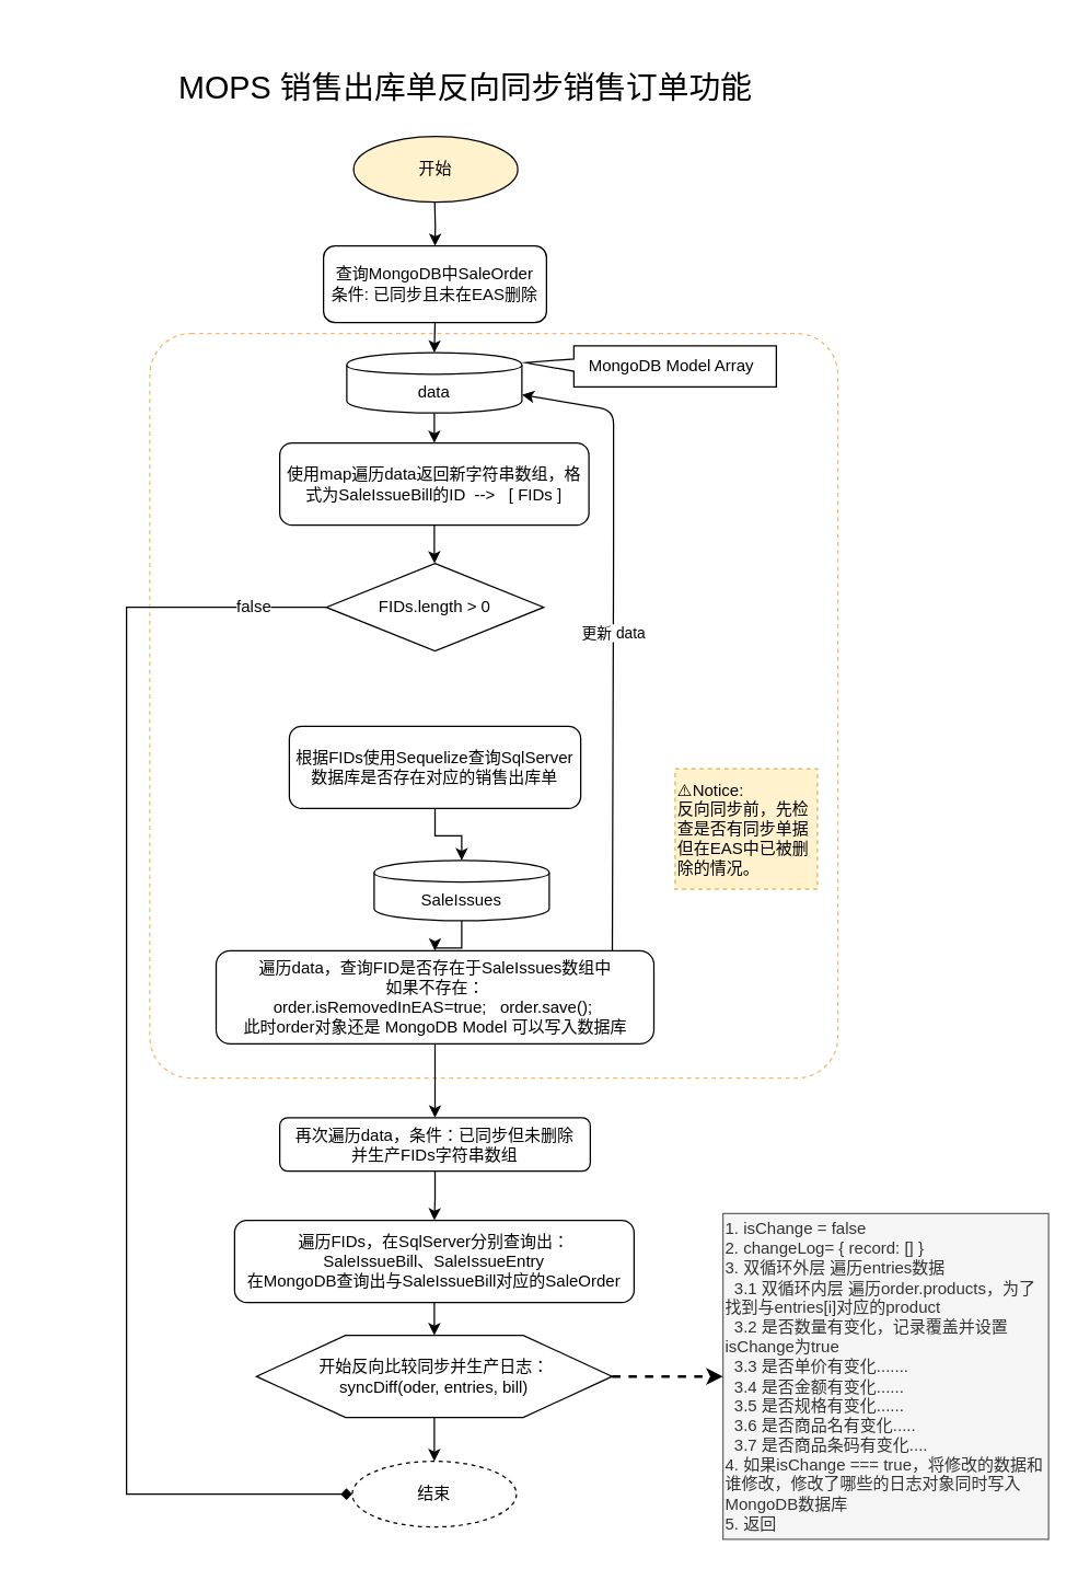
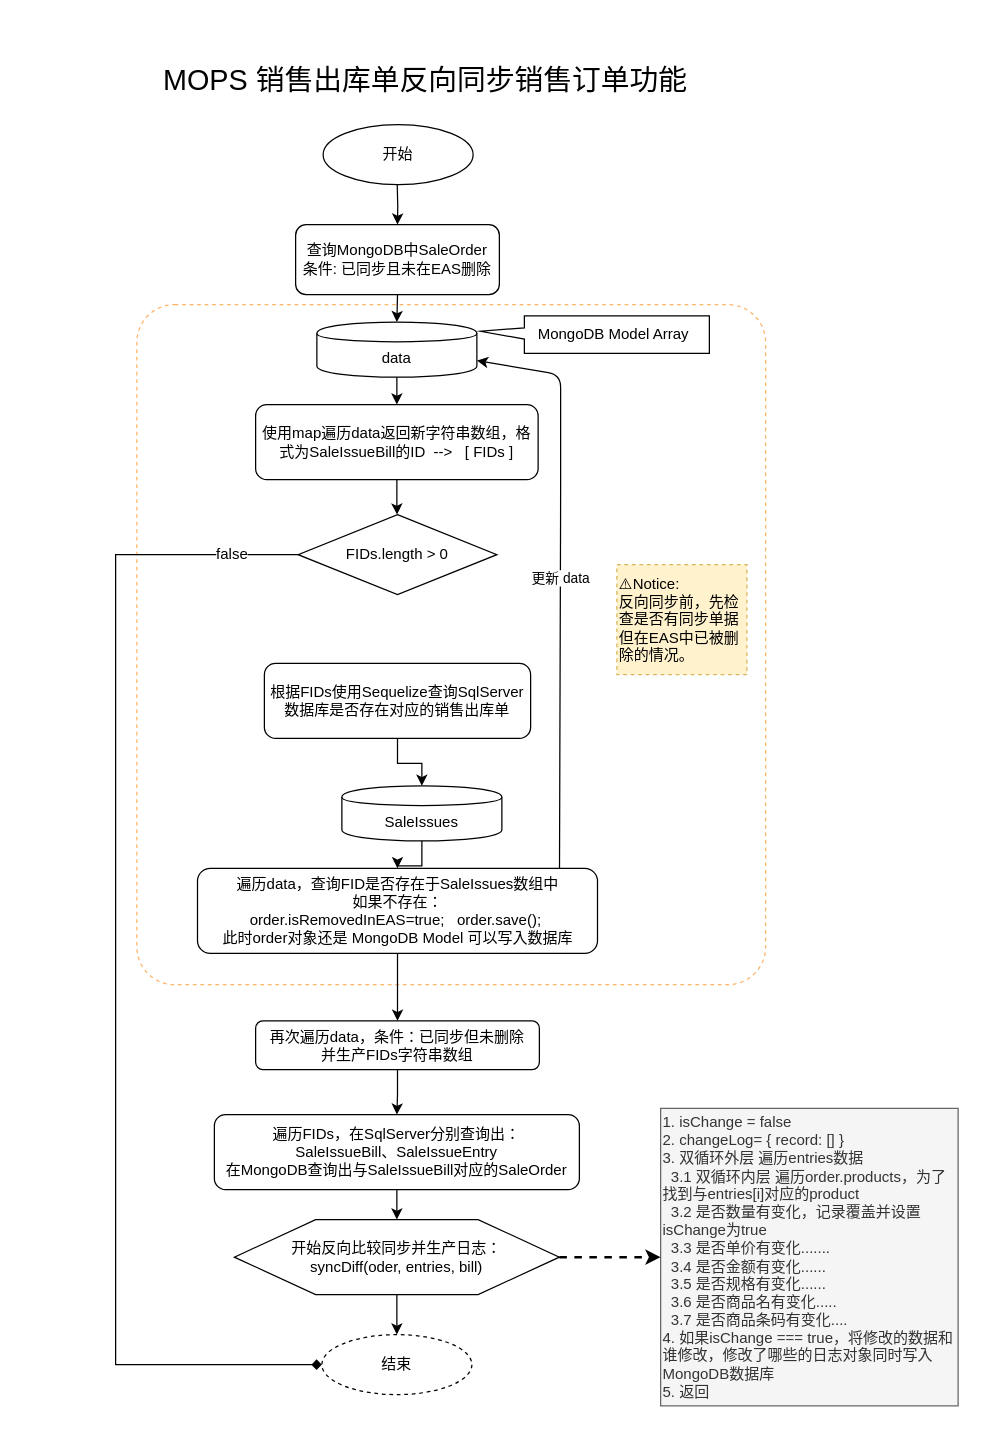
  <mxCell id="0" />
  <mxCell id="1" parent="0" />
  <mxCell id="2" value="" style="rounded=1;whiteSpace=wrap;html=1;fillColor=none;arcSize=6;dashed=1;strokeColor=#FFB366;" vertex="1" parent="1"><mxGeometry x="109" y="243" width="503" height="544" as="geometry" /></mxCell>
  <mxCell id="3" value="" style="edgeStyle=orthogonalEdgeStyle;rounded=0;orthogonalLoop=1;jettySize=auto;html=1;" edge="1" parent="1" target="4"><mxGeometry relative="1" as="geometry"><mxPoint x="317.167" y="142.933" as="sourcePoint" /></mxGeometry></mxCell>
  <mxCell id="4" value="查询MongoDB中SaleOrder&lt;br&gt;条件: 已同步且未在EAS删除&lt;br&gt;" style="rounded=1;whiteSpace=wrap;html=1;" vertex="1" parent="1"><mxGeometry x="236" y="179" width="163" height="56" as="geometry" /></mxCell>
  <mxCell id="5" value="data" style="shape=cylinder;whiteSpace=wrap;html=1;boundedLbl=1;backgroundOutline=1;" vertex="1" parent="1"><mxGeometry x="253" y="257" width="128" height="44" as="geometry" /></mxCell>
  <mxCell id="6" style="edgeStyle=orthogonalEdgeStyle;rounded=0;orthogonalLoop=1;jettySize=auto;html=1;exitX=0.5;exitY=1;exitDx=0;exitDy=0;entryX=0.5;entryY=0;entryDx=0;entryDy=0;" edge="1" parent="1" source="4" target="5"><mxGeometry relative="1" as="geometry" /></mxCell>
  <mxCell id="7" value="MongoDB Model Array" style="shape=callout;whiteSpace=wrap;html=1;perimeter=calloutPerimeter;size=35;position=0.32;position2=0.41;base=9;direction=south;" vertex="1" parent="1"><mxGeometry x="384" y="252" width="183" height="30" as="geometry" /></mxCell>
  <mxCell id="8" value="" style="edgeStyle=orthogonalEdgeStyle;rounded=0;orthogonalLoop=1;jettySize=auto;html=1;" edge="1" parent="1" source="9"><mxGeometry relative="1" as="geometry"><mxPoint x="317.167" y="411" as="targetPoint" /></mxGeometry></mxCell>
  <mxCell id="9" value="使用map遍历data返回新字符串数组，格式为SaleIssueBill的ID&amp;nbsp; --&amp;gt;&amp;nbsp; &amp;nbsp;[ FIDs ]" style="rounded=1;whiteSpace=wrap;html=1;" vertex="1" parent="1"><mxGeometry x="204" y="323" width="226" height="60" as="geometry" /></mxCell>
  <mxCell id="10" value="" style="edgeStyle=orthogonalEdgeStyle;rounded=0;orthogonalLoop=1;jettySize=auto;html=1;" edge="1" parent="1" source="5" target="9"><mxGeometry relative="1" as="geometry" /></mxCell>
  <mxCell id="11" value="FIDs.length &amp;gt; 0" style="rhombus;whiteSpace=wrap;html=1;" vertex="1" parent="1"><mxGeometry x="238" y="411" width="159" height="64" as="geometry" /></mxCell>
- <mxCell id="12" value="开始" style="ellipse;whiteSpace=wrap;html=1;fillColor=#fff2cc;" vertex="1" parent="1"><mxGeometry x="258" y="99" width="120" height="48" as="geometry" /></mxCell>
+ <mxCell id="12" value="开始" style="ellipse;whiteSpace=wrap;html=1;" vertex="1" parent="1"><mxGeometry x="258" y="99" width="120" height="48" as="geometry" /></mxCell>
  <mxCell id="13" value="根据FIDs使用Sequelize查询SqlServer数据库是否存在对应的销售出库单" style="rounded=1;whiteSpace=wrap;html=1;" vertex="1" parent="1"><mxGeometry x="211" y="530" width="213" height="60" as="geometry" /></mxCell>
  <mxCell id="14" value="&lt;div&gt;&lt;span&gt;SaleIssues&lt;/span&gt;&lt;/div&gt;" style="shape=cylinder;whiteSpace=wrap;html=1;boundedLbl=1;backgroundOutline=1;" vertex="1" parent="1"><mxGeometry x="273" y="628" width="128" height="44" as="geometry" /></mxCell>
  <mxCell id="15" value="" style="edgeStyle=orthogonalEdgeStyle;rounded=0;orthogonalLoop=1;jettySize=auto;html=1;" edge="1" parent="1" source="13" target="14"><mxGeometry relative="1" as="geometry" /></mxCell>
  <mxCell id="16" value="遍历data，查询FID是否存在于SaleIssues数组中&lt;br&gt;如果不存在：&lt;br&gt;&lt;span&gt;order&lt;/span&gt;&lt;span&gt;.&lt;/span&gt;&lt;span&gt;isRemovedInEAS&lt;/span&gt;&lt;span&gt;=&lt;/span&gt;&lt;span&gt;true&lt;/span&gt;&lt;span&gt;;&amp;nbsp; &amp;nbsp;order.save();&amp;nbsp;&lt;br&gt;此时order对象还是&amp;nbsp;&lt;/span&gt;MongoDB Model 可以写入数据库&lt;span&gt;&lt;br&gt;&lt;/span&gt;" style="rounded=1;whiteSpace=wrap;html=1;" vertex="1" parent="1"><mxGeometry x="157.5" y="694" width="320" height="68" as="geometry" /></mxCell>
  <mxCell id="17" value="" style="edgeStyle=orthogonalEdgeStyle;rounded=0;orthogonalLoop=1;jettySize=auto;html=1;" edge="1" parent="1" source="14" target="16"><mxGeometry relative="1" as="geometry" /></mxCell>
- <mxCell id="18" value="⚠️Notice:&amp;nbsp;&lt;br&gt;反向同步前，先检查是否有同步单据但在EAS中已被删除的情况。" style="text;html=1;strokeColor=#d6b656;fillColor=#fff2cc;align=left;verticalAlign=middle;whiteSpace=wrap;rounded=0;dashed=1;" vertex="1" parent="1"><mxGeometry x="493" y="561" width="104" height="88" as="geometry" /></mxCell>
+ <mxCell id="18" value="⚠️Notice:&amp;nbsp;&lt;br&gt;反向同步前，先检查是否有同步单据但在EAS中已被删除的情况。" style="text;html=1;strokeColor=#d6b656;fillColor=#fff2cc;align=left;verticalAlign=middle;whiteSpace=wrap;rounded=0;dashed=1;" vertex="1" parent="1"><mxGeometry x="493" y="451" width="104" height="88" as="geometry" /></mxCell>
  <mxCell id="19" value="更新 data" style="endArrow=classic;html=1;entryX=1;entryY=0.7;entryDx=0;entryDy=0;exitX=0.905;exitY=0.005;exitDx=0;exitDy=0;exitPerimeter=0;" edge="1" parent="1" source="16" target="5"><mxGeometry width="50" height="50" relative="1" as="geometry"><mxPoint x="448" y="662" as="sourcePoint" /><mxPoint x="562" y="631" as="targetPoint" /><Array as="points"><mxPoint x="448" y="399" /><mxPoint x="448" y="299" /></Array></mxGeometry></mxCell>
  <mxCell id="20" value="再次遍历data，条件：已同步但未删除&lt;br&gt;并生产FIDs字符串数组&lt;br&gt;" style="rounded=1;whiteSpace=wrap;html=1;align=center;" vertex="1" parent="1"><mxGeometry x="204" y="816" width="227" height="39" as="geometry" /></mxCell>
  <mxCell id="21" value="" style="edgeStyle=orthogonalEdgeStyle;rounded=0;orthogonalLoop=1;jettySize=auto;html=1;" edge="1" parent="1" source="16" target="20"><mxGeometry relative="1" as="geometry" /></mxCell>
  <mxCell id="22" value="遍历FIDs，在SqlServer分别查询出：&lt;br&gt;SaleIssueBill、SaleIssueEntry&lt;br&gt;在MongoDB查询出与SaleIssueBill对应的SaleOrder&lt;br&gt;" style="rounded=1;whiteSpace=wrap;html=1;strokeColor=#000000;fillColor=none;align=center;" vertex="1" parent="1"><mxGeometry x="171" y="891" width="292" height="60" as="geometry" /></mxCell>
  <mxCell id="23" value="" style="edgeStyle=orthogonalEdgeStyle;rounded=0;orthogonalLoop=1;jettySize=auto;html=1;" edge="1" parent="1" source="20" target="22"><mxGeometry relative="1" as="geometry" /></mxCell>
  <mxCell id="24" value="开始反向比较同步并生产日志：&lt;br&gt;syncDiff(oder, entries, bill)" style="shape=hexagon;perimeter=hexagonPerimeter2;whiteSpace=wrap;html=1;strokeColor=#000000;fillColor=none;align=center;" vertex="1" parent="1"><mxGeometry x="187" y="975" width="260" height="60" as="geometry" /></mxCell>
  <mxCell id="25" value="" style="edgeStyle=orthogonalEdgeStyle;rounded=0;orthogonalLoop=1;jettySize=auto;html=1;" edge="1" parent="1" source="22" target="24"><mxGeometry relative="1" as="geometry" /></mxCell>
  <mxCell id="26" value="结束" style="ellipse;whiteSpace=wrap;html=1;dashed=1;" vertex="1" parent="1"><mxGeometry x="257" y="1067" width="120" height="48" as="geometry" /></mxCell>
  <mxCell id="27" value="" style="edgeStyle=orthogonalEdgeStyle;rounded=0;orthogonalLoop=1;jettySize=auto;html=1;entryX=0;entryY=0.5;entryDx=0;entryDy=0;endArrow=diamond;" edge="1" parent="1" source="11" target="26"><mxGeometry relative="1" as="geometry"><mxPoint x="-13" y="1099" as="targetPoint" /><Array as="points"><mxPoint x="92" y="443" /><mxPoint x="92" y="1091" /></Array></mxGeometry></mxCell>
  <mxCell id="28" value="false" style="text;html=1;resizable=0;points=[];align=center;verticalAlign=middle;labelBackgroundColor=#ffffff;" vertex="1" connectable="0" parent="27"><mxGeometry x="-0.888" y="-1" relative="1" as="geometry"><mxPoint as="offset" /></mxGeometry></mxCell>
  <mxCell id="29" value="" style="edgeStyle=orthogonalEdgeStyle;rounded=0;orthogonalLoop=1;jettySize=auto;html=1;entryX=0.5;entryY=0;entryDx=0;entryDy=0;" edge="1" parent="1" source="24" target="26"><mxGeometry relative="1" as="geometry"><mxPoint x="317" y="1115" as="targetPoint" /></mxGeometry></mxCell>
  <mxCell id="30" value="1. isChange = false&lt;br&gt;2.&amp;nbsp;&lt;span&gt;changeLog&lt;/span&gt;&lt;span&gt;=&lt;/span&gt;&lt;span&gt; { &lt;/span&gt;&lt;span&gt;record&lt;/span&gt;&lt;span&gt;:&lt;/span&gt;&lt;span&gt; [] }&lt;br&gt;3. 双循环外层 遍历entries数据&lt;br&gt;&amp;nbsp; 3.1 双循环内层 遍历order.products，为了找到与entries[i]对应的product&lt;br&gt;&amp;nbsp; 3.2 是否数量有变化，记录覆盖并设置&lt;/span&gt;isChange为true&lt;br&gt;&lt;span&gt;&amp;nbsp; 3.3 是否单价有变化.......&lt;br&gt;&amp;nbsp; 3.4 是否金额有变化......&lt;br&gt;&amp;nbsp; 3.5 是否规格有变化......&lt;br&gt;&amp;nbsp; 3.6 是否商品名有变化.....&lt;br&gt;&amp;nbsp; 3.7 是否商品条码有变化....&lt;br&gt;4. 如果isChange === true，将修改的数据和谁修改，修改了哪些的日志对象同时写入MongoDB数据库&lt;br&gt;5. 返回&lt;br&gt;&lt;/span&gt;" style="whiteSpace=wrap;html=1;aspect=fixed;strokeColor=#666666;fillColor=#f5f5f5;align=left;fontColor=#333333;" vertex="1" parent="1"><mxGeometry x="528" y="886" width="238" height="238" as="geometry" /></mxCell>
  <mxCell id="31" value="&lt;font style=&quot;font-size: 23px&quot;&gt;MOPS 销售出库单反向同步销售订单功能&lt;/font&gt;" style="text;html=1;strokeColor=none;fillColor=none;align=center;verticalAlign=middle;whiteSpace=wrap;rounded=0;" vertex="1" parent="1"><mxGeometry x="20" y="20" width="640" height="88" as="geometry" /></mxCell>
  <mxCell id="32" value="" style="edgeStyle=orthogonalEdgeStyle;rounded=0;orthogonalLoop=1;jettySize=auto;html=1;strokeWidth=2;dashed=1;" edge="1" parent="1" source="24" target="30"><mxGeometry relative="1" as="geometry" /></mxCell>
